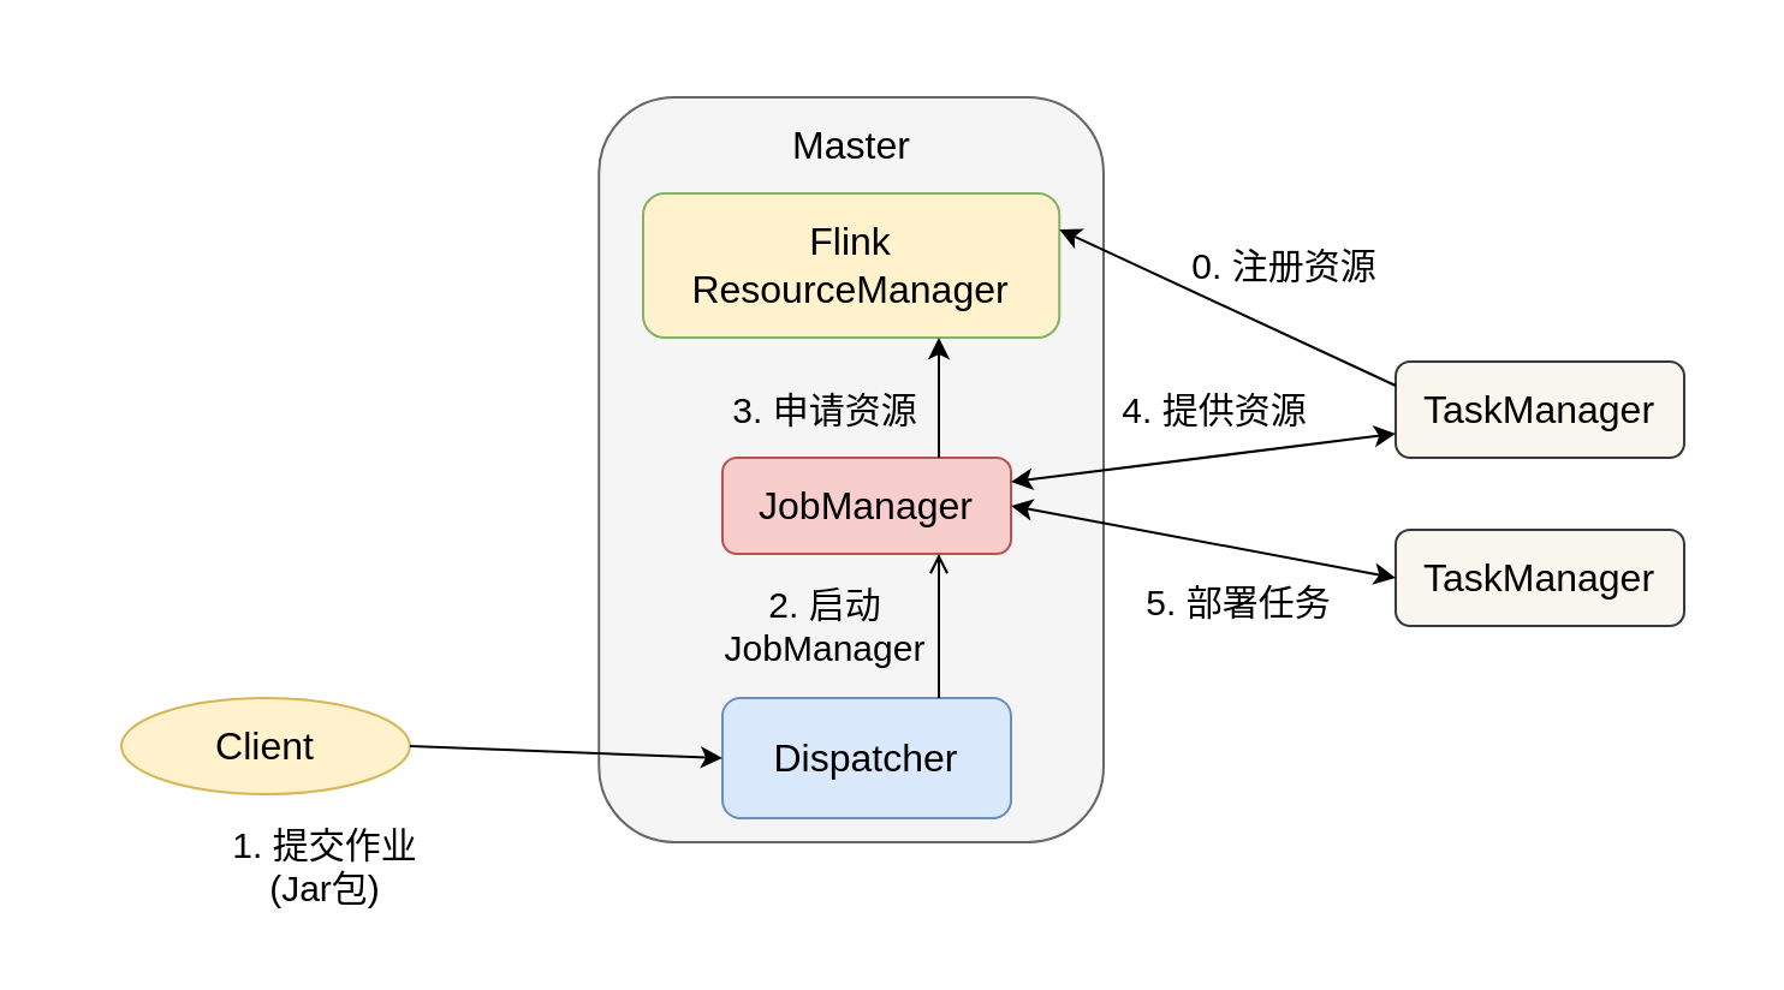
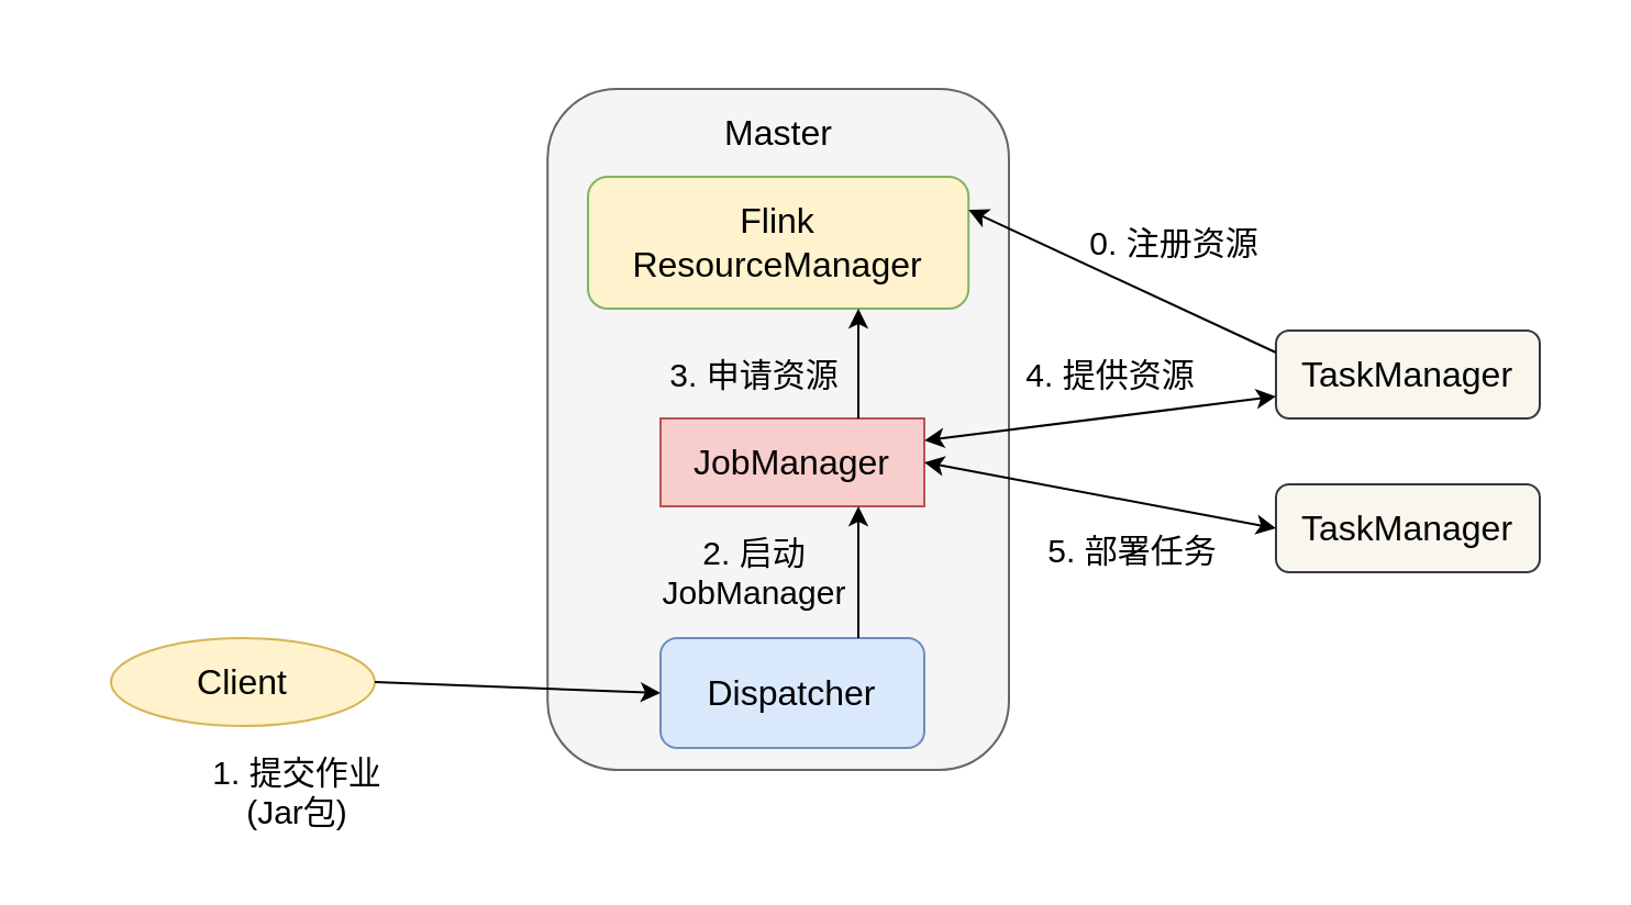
  <mxCell id="0" />
  <mxCell id="1" parent="0" />
  <mxCell id="2" value="" style="rounded=0;whiteSpace=wrap;html=1;strokeColor=none;" vertex="1" parent="1"><mxGeometry x="20" y="20" width="700" height="370" as="geometry" /></mxCell>
  <mxCell id="3" value="" style="rounded=1;whiteSpace=wrap;html=1;fillColor=#f5f5f5;strokeColor=#666666;fontColor=#333333;" vertex="1" parent="1"><mxGeometry x="248.62" y="40" width="209.88" height="310" as="geometry" /></mxCell>
  <mxCell id="4" value="&lt;font style=&quot;font-size: 16px&quot;&gt;Client&lt;/font&gt;" style="ellipse;whiteSpace=wrap;html=1;fillColor=#fff2cc;strokeColor=#d6b656;" vertex="1" parent="1"><mxGeometry x="50" y="290" width="120" height="40" as="geometry" /></mxCell>
  <mxCell id="5" value="&lt;font style=&quot;font-size: 16px&quot;&gt;Master&lt;/font&gt;" style="text;html=1;strokeColor=none;fillColor=none;align=center;verticalAlign=middle;whiteSpace=wrap;rounded=0;" vertex="1" parent="1"><mxGeometry x="303.56" y="50" width="100" height="20" as="geometry" /></mxCell>
  <mxCell id="6" value="&lt;font style=&quot;font-size: 16px&quot;&gt;Flink&lt;br&gt;ResourceManager&lt;/font&gt;" style="rounded=1;whiteSpace=wrap;html=1;fillColor=#fff2cc;strokeColor=#82b366;" vertex="1" parent="1"><mxGeometry x="267" y="80" width="173.12" height="60" as="geometry" /></mxCell>
  <mxCell id="7" value="&lt;font style=&quot;font-size: 16px&quot;&gt;Dispatcher&lt;/font&gt;" style="rounded=1;whiteSpace=wrap;html=1;fillColor=#dae8fc;strokeColor=#6c8ebf;" vertex="1" parent="1"><mxGeometry x="300" y="290" width="120" height="50" as="geometry" /></mxCell>
- <mxCell id="8" value="&lt;span style=&quot;font-size: 16px&quot;&gt;JobManager&lt;/span&gt;" style="rounded=1;whiteSpace=wrap;html=1;fillColor=#f8cecc;strokeColor=#b85450;" vertex="1" parent="1"><mxGeometry x="300" y="190" width="120" height="40" as="geometry" /></mxCell>
+ <mxCell id="8" value="&lt;span style=&quot;font-size: 16px&quot;&gt;JobManager&lt;/span&gt;" style="whiteSpace=wrap;html=1;fillColor=#f8cecc;strokeColor=#b85450;rounded=0;" vertex="1" parent="1"><mxGeometry x="300" y="190" width="120" height="40" as="geometry" /></mxCell>
  <mxCell id="9" value="&lt;font style=&quot;font-size: 16px&quot;&gt;TaskManager&lt;/font&gt;" style="rounded=1;whiteSpace=wrap;html=1;fillColor=#f9f7ed;strokeColor=#36393d;" vertex="1" parent="1"><mxGeometry x="580" y="150" width="120" height="40" as="geometry" /></mxCell>
  <mxCell id="10" value="&lt;font style=&quot;font-size: 16px&quot;&gt;TaskManager&lt;/font&gt;" style="rounded=1;whiteSpace=wrap;html=1;fillColor=#f9f7ed;strokeColor=#36393d;" vertex="1" parent="1"><mxGeometry x="580" y="220" width="120" height="40" as="geometry" /></mxCell>
  <mxCell id="11" value="" style="endArrow=classic;html=1;exitX=1;exitY=0.5;exitDx=0;exitDy=0;entryX=0;entryY=0.5;entryDx=0;entryDy=0;" edge="1" parent="1" source="4" target="7"><mxGeometry width="50" height="50" relative="1" as="geometry"><mxPoint x="110" y="300" as="sourcePoint" /><mxPoint x="160" y="250" as="targetPoint" /></mxGeometry></mxCell>
  <mxCell id="12" value="&lt;font style=&quot;font-size: 15px&quot;&gt;1. 提交作业&lt;br&gt;(Jar包)&lt;/font&gt;" style="text;html=1;strokeColor=none;fillColor=none;align=center;verticalAlign=middle;whiteSpace=wrap;rounded=0;" vertex="1" parent="1"><mxGeometry x="60" y="350" width="150" height="20" as="geometry" /></mxCell>
  <mxCell id="13" value="&lt;span style=&quot;font-size: 15px&quot;&gt;2. 启动&lt;br&gt;JobManager&lt;/span&gt;" style="text;html=1;strokeColor=none;fillColor=none;align=center;verticalAlign=middle;whiteSpace=wrap;rounded=0;" vertex="1" parent="1"><mxGeometry x="268" y="250" width="150" height="20" as="geometry" /></mxCell>
- <mxCell id="14" value="" style="endArrow=open;html=1;exitX=0.75;exitY=0;exitDx=0;exitDy=0;entryX=0.75;entryY=1;entryDx=0;entryDy=0;" edge="1" parent="1" source="7" target="8"><mxGeometry width="50" height="50" relative="1" as="geometry"><mxPoint x="120" y="280" as="sourcePoint" /><mxPoint x="170" y="230" as="targetPoint" /></mxGeometry></mxCell>
+ <mxCell id="14" value="" style="endArrow=classic;html=1;exitX=0.75;exitY=0;exitDx=0;exitDy=0;entryX=0.75;entryY=1;entryDx=0;entryDy=0;" edge="1" parent="1" source="7" target="8"><mxGeometry width="50" height="50" relative="1" as="geometry"><mxPoint x="120" y="280" as="sourcePoint" /><mxPoint x="170" y="230" as="targetPoint" /></mxGeometry></mxCell>
  <mxCell id="15" value="" style="endArrow=classic;html=1;exitX=0.75;exitY=0;exitDx=0;exitDy=0;" edge="1" parent="1" source="8"><mxGeometry width="50" height="50" relative="1" as="geometry"><mxPoint x="80" y="230" as="sourcePoint" /><mxPoint x="390" y="140" as="targetPoint" /></mxGeometry></mxCell>
  <mxCell id="16" value="" style="endArrow=classic;html=1;exitX=0;exitY=0.25;exitDx=0;exitDy=0;entryX=1;entryY=0.25;entryDx=0;entryDy=0;" edge="1" parent="1" source="9" target="6"><mxGeometry width="50" height="50" relative="1" as="geometry"><mxPoint x="560" y="10" as="sourcePoint" /><mxPoint x="610" y="-40" as="targetPoint" /></mxGeometry></mxCell>
  <mxCell id="17" value="&lt;font style=&quot;font-size: 15px&quot;&gt;0. 注册资源&lt;br&gt;&lt;/font&gt;" style="text;html=1;strokeColor=none;fillColor=none;align=center;verticalAlign=middle;whiteSpace=wrap;rounded=0;" vertex="1" parent="1"><mxGeometry x="458.5" y="100" width="150" height="20" as="geometry" /></mxCell>
  <mxCell id="18" value="&lt;span style=&quot;font-size: 15px&quot;&gt;3. 申请资源&lt;/span&gt;" style="text;html=1;strokeColor=none;fillColor=none;align=center;verticalAlign=middle;whiteSpace=wrap;rounded=0;" vertex="1" parent="1"><mxGeometry x="268" y="160" width="150" height="20" as="geometry" /></mxCell>
  <mxCell id="19" value="&lt;font style=&quot;font-size: 15px&quot;&gt;5. 部署任务&lt;br&gt;&lt;/font&gt;" style="text;html=1;strokeColor=none;fillColor=none;align=center;verticalAlign=middle;whiteSpace=wrap;rounded=0;" vertex="1" parent="1"><mxGeometry x="440.12" y="240" width="150" height="20" as="geometry" /></mxCell>
  <mxCell id="20" value="" style="endArrow=classic;startArrow=classic;html=1;entryX=0;entryY=0.75;entryDx=0;entryDy=0;exitX=1;exitY=0.25;exitDx=0;exitDy=0;" edge="1" parent="1" source="8" target="9"><mxGeometry width="50" height="50" relative="1" as="geometry"><mxPoint x="460" y="490" as="sourcePoint" /><mxPoint x="510" y="440" as="targetPoint" /></mxGeometry></mxCell>
  <mxCell id="21" value="&lt;font style=&quot;font-size: 15px&quot;&gt;4. 提供资源&lt;br&gt;&lt;/font&gt;" style="text;html=1;strokeColor=none;fillColor=none;align=center;verticalAlign=middle;whiteSpace=wrap;rounded=0;" vertex="1" parent="1"><mxGeometry x="430" y="160" width="150" height="20" as="geometry" /></mxCell>
  <mxCell id="22" value="" style="endArrow=classic;startArrow=classic;html=1;entryX=0;entryY=0.5;entryDx=0;entryDy=0;exitX=1;exitY=0.5;exitDx=0;exitDy=0;" edge="1" parent="1" source="8" target="10"><mxGeometry width="50" height="50" relative="1" as="geometry"><mxPoint x="430" y="210" as="sourcePoint" /><mxPoint x="590" y="140" as="targetPoint" /></mxGeometry></mxCell>
